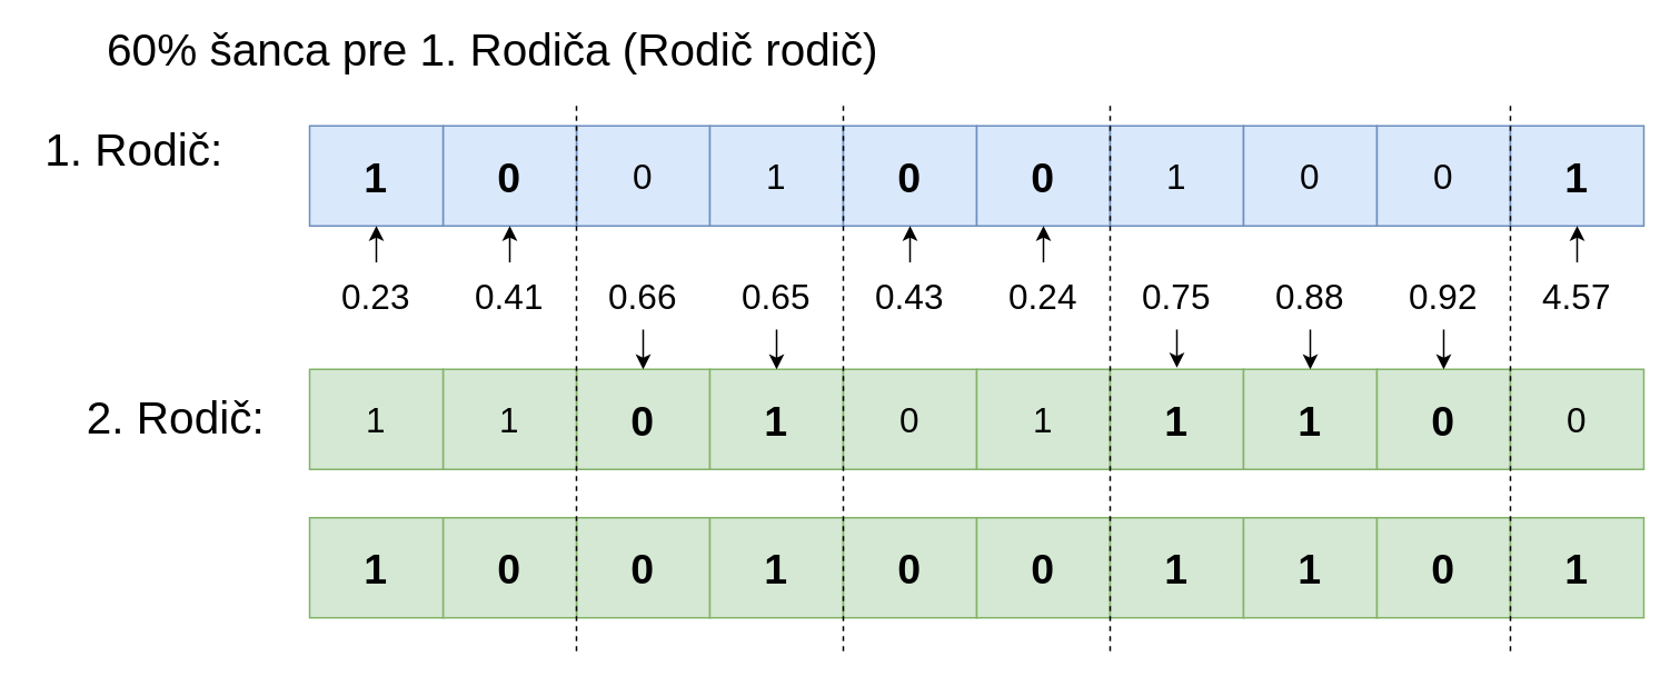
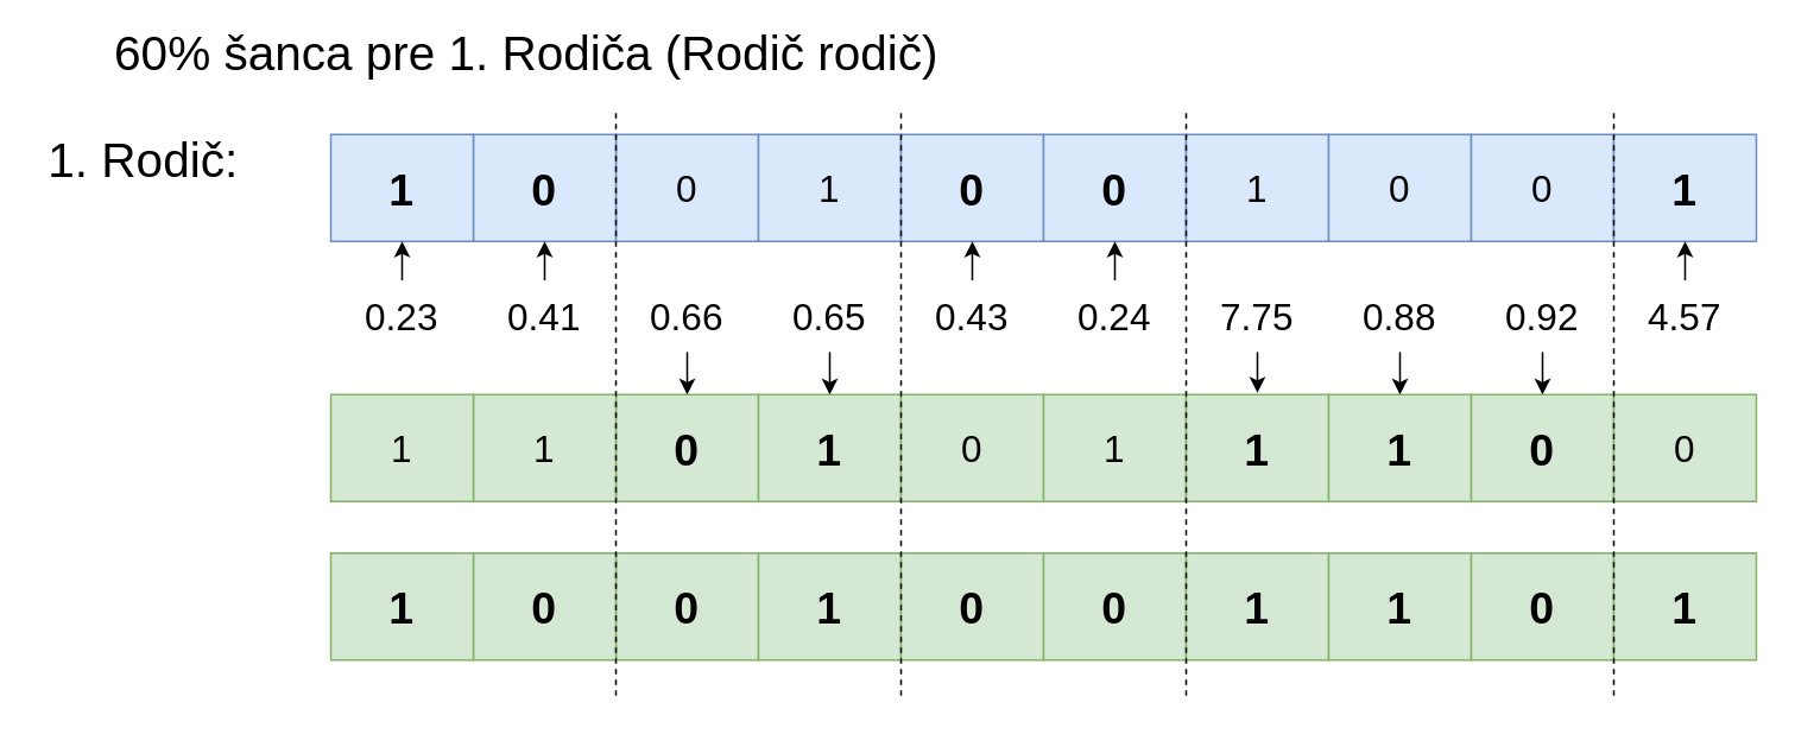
  <mxCell id="0" />
  <mxCell id="1" parent="0" />
  <mxCell id="2" value="0" style="rounded=0;whiteSpace=wrap;html=1;fillColor=#dae8fc;strokeColor=#6c8ebf;fontSize=21;fontStyle=0" parent="1" vertex="1"><mxGeometry x="345" y="75" width="80" height="60" as="geometry" /></mxCell>
  <mxCell id="3" value="1" style="rounded=0;whiteSpace=wrap;html=1;fillColor=#dae8fc;strokeColor=#6c8ebf;fontSize=21;" parent="1" vertex="1"><mxGeometry x="425" y="75" width="80" height="60" as="geometry" /></mxCell>
  <mxCell id="4" value="0" style="rounded=0;whiteSpace=wrap;html=1;fillColor=#dae8fc;strokeColor=#6c8ebf;fontSize=25;fontStyle=1" parent="1" vertex="1"><mxGeometry x="505" y="75" width="80" height="60" as="geometry" /></mxCell>
  <mxCell id="5" value="0" style="rounded=0;whiteSpace=wrap;html=1;fillColor=#dae8fc;strokeColor=#6c8ebf;fontSize=25;fontStyle=1" parent="1" vertex="1"><mxGeometry x="585" y="75" width="80" height="60" as="geometry" /></mxCell>
  <mxCell id="6" value="1" style="rounded=0;whiteSpace=wrap;html=1;fillColor=#dae8fc;strokeColor=#6c8ebf;fontSize=21;" parent="1" vertex="1"><mxGeometry x="665" y="75" width="80" height="60" as="geometry" /></mxCell>
  <mxCell id="7" value="0" style="rounded=0;whiteSpace=wrap;html=1;fillColor=#dae8fc;strokeColor=#6c8ebf;fontSize=21;" parent="1" vertex="1"><mxGeometry x="745" y="75" width="80" height="60" as="geometry" /></mxCell>
  <mxCell id="8" value="0" style="rounded=0;whiteSpace=wrap;html=1;fillColor=#dae8fc;strokeColor=#6c8ebf;fontSize=21;" parent="1" vertex="1"><mxGeometry x="825" y="75" width="80" height="60" as="geometry" /></mxCell>
  <mxCell id="9" value="1" style="rounded=0;whiteSpace=wrap;html=1;fillColor=#dae8fc;strokeColor=#6c8ebf;fontSize=25;fontStyle=1" parent="1" vertex="1"><mxGeometry x="905" y="75" width="80" height="60" as="geometry" /></mxCell>
  <mxCell id="10" value="0" style="rounded=0;whiteSpace=wrap;html=1;fillColor=#dae8fc;strokeColor=#6c8ebf;fontSize=25;fontStyle=1" parent="1" vertex="1"><mxGeometry x="265" y="75" width="80" height="60" as="geometry" /></mxCell>
  <mxCell id="11" value="1" style="rounded=0;whiteSpace=wrap;html=1;fillColor=#dae8fc;strokeColor=#6c8ebf;fontSize=25;fontStyle=1" parent="1" vertex="1"><mxGeometry x="185" y="75" width="80" height="60" as="geometry" /></mxCell>
  <mxCell id="12" value="0" style="rounded=0;whiteSpace=wrap;html=1;fillColor=#d5e8d4;strokeColor=#82b366;fontSize=25;fontStyle=1" parent="1" vertex="1"><mxGeometry x="345" y="221" width="80" height="60" as="geometry" /></mxCell>
  <mxCell id="13" value="1" style="rounded=0;whiteSpace=wrap;html=1;fillColor=#d5e8d4;strokeColor=#82b366;fontSize=25;fontStyle=1" parent="1" vertex="1"><mxGeometry x="425" y="221" width="80" height="60" as="geometry" /></mxCell>
  <mxCell id="14" value="0" style="rounded=0;whiteSpace=wrap;html=1;fillColor=#d5e8d4;strokeColor=#82b366;fontSize=21;" parent="1" vertex="1"><mxGeometry x="505" y="221" width="80" height="60" as="geometry" /></mxCell>
  <mxCell id="15" value="1" style="rounded=0;whiteSpace=wrap;html=1;fillColor=#d5e8d4;strokeColor=#82b366;fontSize=21;" parent="1" vertex="1"><mxGeometry x="585" y="221" width="80" height="60" as="geometry" /></mxCell>
  <mxCell id="16" value="1" style="rounded=0;whiteSpace=wrap;html=1;fillColor=#d5e8d4;strokeColor=#82b366;fontSize=25;fontStyle=1" parent="1" vertex="1"><mxGeometry x="665" y="221" width="80" height="60" as="geometry" /></mxCell>
  <mxCell id="17" value="1" style="rounded=0;whiteSpace=wrap;html=1;fillColor=#d5e8d4;strokeColor=#82b366;fontSize=25;fontStyle=1" parent="1" vertex="1"><mxGeometry x="745" y="221" width="80" height="60" as="geometry" /></mxCell>
  <mxCell id="18" value="0" style="rounded=0;whiteSpace=wrap;html=1;fillColor=#d5e8d4;strokeColor=#82b366;fontSize=25;fontStyle=1" parent="1" vertex="1"><mxGeometry x="825" y="221" width="80" height="60" as="geometry" /></mxCell>
  <mxCell id="19" value="0" style="rounded=0;whiteSpace=wrap;html=1;fillColor=#d5e8d4;strokeColor=#82b366;fontSize=21;" parent="1" vertex="1"><mxGeometry x="905" y="221" width="80" height="60" as="geometry" /></mxCell>
  <mxCell id="20" value="1" style="rounded=0;whiteSpace=wrap;html=1;fillColor=#d5e8d4;strokeColor=#82b366;fontSize=21;fontStyle=0" parent="1" vertex="1"><mxGeometry x="265" y="221" width="80" height="60" as="geometry" /></mxCell>
  <mxCell id="21" value="1" style="rounded=0;whiteSpace=wrap;html=1;fillColor=#d5e8d4;strokeColor=#82b366;fontSize=21;" parent="1" vertex="1"><mxGeometry x="185" y="221" width="80" height="60" as="geometry" /></mxCell>
  <mxCell id="22" style="edgeStyle=orthogonalEdgeStyle;rounded=0;orthogonalLoop=1;jettySize=auto;html=1;entryX=0.5;entryY=0;entryDx=0;entryDy=0;fontSize=21;" parent="1" source="23" target="12" edge="1"><mxGeometry relative="1" as="geometry" /></mxCell>
  <mxCell id="23" value="0.66" style="rounded=0;whiteSpace=wrap;html=1;fontSize=21;gradientColor=none;fillColor=#ffffff;strokeColor=none;" parent="1" vertex="1"><mxGeometry x="345" y="157" width="80" height="40" as="geometry" /></mxCell>
  <mxCell id="24" style="edgeStyle=orthogonalEdgeStyle;rounded=0;orthogonalLoop=1;jettySize=auto;html=1;entryX=0.5;entryY=0;entryDx=0;entryDy=0;fontSize=21;" parent="1" source="25" target="13" edge="1"><mxGeometry relative="1" as="geometry" /></mxCell>
  <mxCell id="25" value="0.65" style="rounded=0;whiteSpace=wrap;html=1;fontSize=21;gradientColor=none;fillColor=#ffffff;strokeColor=none;" parent="1" vertex="1"><mxGeometry x="425" y="157" width="80" height="40" as="geometry" /></mxCell>
  <mxCell id="26" style="edgeStyle=orthogonalEdgeStyle;rounded=0;orthogonalLoop=1;jettySize=auto;html=1;fontSize=21;" parent="1" source="27" target="4" edge="1"><mxGeometry relative="1" as="geometry" /></mxCell>
  <mxCell id="27" value="0.43" style="rounded=0;whiteSpace=wrap;html=1;fontSize=21;gradientColor=none;fillColor=#ffffff;strokeColor=none;" parent="1" vertex="1"><mxGeometry x="505" y="157" width="80" height="40" as="geometry" /></mxCell>
  <mxCell id="28" style="edgeStyle=orthogonalEdgeStyle;rounded=0;orthogonalLoop=1;jettySize=auto;html=1;fontSize=21;" parent="1" source="29" target="5" edge="1"><mxGeometry relative="1" as="geometry" /></mxCell>
  <mxCell id="29" value="0.24" style="rounded=0;whiteSpace=wrap;html=1;fontSize=21;gradientColor=none;fillColor=#ffffff;strokeColor=none;" parent="1" vertex="1"><mxGeometry x="585" y="157" width="80" height="40" as="geometry" /></mxCell>
  <mxCell id="30" style="edgeStyle=orthogonalEdgeStyle;rounded=0;orthogonalLoop=1;jettySize=auto;html=1;fontSize=21;" parent="1" source="31" edge="1"><mxGeometry relative="1" as="geometry"><mxPoint x="705" y="220" as="targetPoint" /></mxGeometry></mxCell>
- <mxCell id="31" value="0.75" style="rounded=0;whiteSpace=wrap;html=1;fontSize=21;gradientColor=none;fillColor=#ffffff;strokeColor=none;" parent="1" vertex="1"><mxGeometry x="665" y="157" width="80" height="40" as="geometry" /></mxCell>
+ <mxCell id="31" value="7.75" style="rounded=0;whiteSpace=wrap;html=1;fontSize=21;gradientColor=none;fillColor=#ffffff;strokeColor=none;" parent="1" vertex="1"><mxGeometry x="665" y="157" width="80" height="40" as="geometry" /></mxCell>
  <mxCell id="32" style="edgeStyle=orthogonalEdgeStyle;rounded=0;orthogonalLoop=1;jettySize=auto;html=1;fontSize=21;" parent="1" source="33" target="17" edge="1"><mxGeometry relative="1" as="geometry" /></mxCell>
  <mxCell id="33" value="0.88" style="rounded=0;whiteSpace=wrap;html=1;fontSize=21;gradientColor=none;fillColor=#ffffff;strokeColor=none;" parent="1" vertex="1"><mxGeometry x="745" y="157" width="80" height="40" as="geometry" /></mxCell>
  <mxCell id="34" style="edgeStyle=orthogonalEdgeStyle;rounded=0;orthogonalLoop=1;jettySize=auto;html=1;entryX=0.5;entryY=0;entryDx=0;entryDy=0;fontSize=21;" parent="1" source="35" target="18" edge="1"><mxGeometry relative="1" as="geometry" /></mxCell>
  <mxCell id="35" value="0.92" style="rounded=0;whiteSpace=wrap;html=1;fontSize=21;gradientColor=none;fillColor=#ffffff;strokeColor=none;" parent="1" vertex="1"><mxGeometry x="825" y="157" width="80" height="40" as="geometry" /></mxCell>
  <mxCell id="36" style="edgeStyle=orthogonalEdgeStyle;rounded=0;orthogonalLoop=1;jettySize=auto;html=1;fontSize=21;" parent="1" source="37" target="9" edge="1"><mxGeometry relative="1" as="geometry"><mxPoint x="945" y="236" as="targetPoint" /></mxGeometry></mxCell>
  <mxCell id="37" value="4.57" style="rounded=0;whiteSpace=wrap;html=1;fontSize=21;gradientColor=none;fillColor=#ffffff;strokeColor=none;" parent="1" vertex="1"><mxGeometry x="905" y="157" width="80" height="40" as="geometry" /></mxCell>
  <mxCell id="38" style="edgeStyle=orthogonalEdgeStyle;rounded=0;orthogonalLoop=1;jettySize=auto;html=1;fontSize=21;" parent="1" source="39" target="10" edge="1"><mxGeometry relative="1" as="geometry" /></mxCell>
  <mxCell id="39" value="0.41" style="rounded=0;whiteSpace=wrap;html=1;fontSize=21;gradientColor=none;fillColor=#ffffff;strokeColor=none;" parent="1" vertex="1"><mxGeometry x="265" y="157" width="80" height="40" as="geometry" /></mxCell>
  <mxCell id="40" style="edgeStyle=orthogonalEdgeStyle;rounded=0;orthogonalLoop=1;jettySize=auto;html=1;entryX=0.5;entryY=1;entryDx=0;entryDy=0;fontSize=21;" parent="1" source="41" target="11" edge="1"><mxGeometry relative="1" as="geometry" /></mxCell>
  <mxCell id="41" value="0.23" style="rounded=0;whiteSpace=wrap;html=1;fontSize=21;gradientColor=none;fillColor=#ffffff;strokeColor=none;" parent="1" vertex="1"><mxGeometry x="185" y="157" width="80" height="40" as="geometry" /></mxCell>
  <mxCell id="42" value="0" style="rounded=0;whiteSpace=wrap;html=1;fillColor=#d5e8d4;strokeColor=#82b366;fontSize=25;fontStyle=1" parent="1" vertex="1"><mxGeometry x="345" y="310" width="80" height="60" as="geometry" /></mxCell>
  <mxCell id="43" value="1" style="rounded=0;whiteSpace=wrap;html=1;fillColor=#d5e8d4;strokeColor=#82b366;fontSize=25;fontStyle=1" parent="1" vertex="1"><mxGeometry x="425" y="310" width="80" height="60" as="geometry" /></mxCell>
  <mxCell id="44" value="0" style="rounded=0;whiteSpace=wrap;html=1;fillColor=#d5e8d4;strokeColor=#82b366;fontSize=25;fontStyle=1" parent="1" vertex="1"><mxGeometry x="505" y="310" width="80" height="60" as="geometry" /></mxCell>
  <mxCell id="45" value="0" style="rounded=0;whiteSpace=wrap;html=1;fillColor=#d5e8d4;strokeColor=#82b366;fontSize=25;fontStyle=1" parent="1" vertex="1"><mxGeometry x="585" y="310" width="80" height="60" as="geometry" /></mxCell>
  <mxCell id="46" value="1" style="rounded=0;whiteSpace=wrap;html=1;fillColor=#d5e8d4;strokeColor=#82b366;fontSize=25;fontStyle=1" parent="1" vertex="1"><mxGeometry x="665" y="310" width="80" height="60" as="geometry" /></mxCell>
  <mxCell id="47" value="1" style="rounded=0;whiteSpace=wrap;html=1;fillColor=#d5e8d4;strokeColor=#82b366;fontSize=25;fontStyle=1" parent="1" vertex="1"><mxGeometry x="745" y="310" width="80" height="60" as="geometry" /></mxCell>
  <mxCell id="48" value="0" style="rounded=0;whiteSpace=wrap;html=1;fillColor=#d5e8d4;strokeColor=#82b366;fontSize=25;fontStyle=1" parent="1" vertex="1"><mxGeometry x="825" y="310" width="80" height="60" as="geometry" /></mxCell>
  <mxCell id="49" value="1" style="rounded=0;whiteSpace=wrap;html=1;fillColor=#d5e8d4;strokeColor=#82b366;fontSize=25;fontStyle=1" parent="1" vertex="1"><mxGeometry x="905" y="310" width="80" height="60" as="geometry" /></mxCell>
  <mxCell id="50" value="0" style="rounded=0;whiteSpace=wrap;html=1;fillColor=#d5e8d4;strokeColor=#82b366;fontSize=25;fontStyle=1" parent="1" vertex="1"><mxGeometry x="265" y="310" width="80" height="60" as="geometry" /></mxCell>
  <mxCell id="51" value="1" style="rounded=0;whiteSpace=wrap;html=1;fillColor=#d5e8d4;strokeColor=#82b366;fontSize=25;fontStyle=1" parent="1" vertex="1"><mxGeometry x="185" y="310" width="80" height="60" as="geometry" /></mxCell>
  <mxCell id="52" value="" style="endArrow=none;dashed=1;html=1;fontSize=21;" parent="1" edge="1"><mxGeometry width="50" height="50" relative="1" as="geometry"><mxPoint x="345" y="390" as="sourcePoint" /><mxPoint x="345" y="60" as="targetPoint" /></mxGeometry></mxCell>
  <mxCell id="53" value="" style="endArrow=none;dashed=1;html=1;fontSize=21;" parent="1" edge="1"><mxGeometry width="50" height="50" relative="1" as="geometry"><mxPoint x="505" y="390" as="sourcePoint" /><mxPoint x="505" y="60" as="targetPoint" /></mxGeometry></mxCell>
  <mxCell id="54" value="" style="endArrow=none;dashed=1;html=1;fontSize=21;" parent="1" edge="1"><mxGeometry width="50" height="50" relative="1" as="geometry"><mxPoint x="665" y="390" as="sourcePoint" /><mxPoint x="665" y="60" as="targetPoint" /></mxGeometry></mxCell>
  <mxCell id="55" value="" style="endArrow=none;dashed=1;html=1;fontSize=21;" parent="1" edge="1"><mxGeometry width="50" height="50" relative="1" as="geometry"><mxPoint x="905" y="390" as="sourcePoint" /><mxPoint x="905" y="60" as="targetPoint" /></mxGeometry></mxCell>
  <mxCell id="56" value="1. Rodič:" style="text;html=1;strokeColor=none;fillColor=none;align=center;verticalAlign=middle;whiteSpace=wrap;rounded=0;fontSize=27;" parent="1" vertex="1"><mxGeometry x="20" y="80" width="120" height="20" as="geometry" /></mxCell>
- <mxCell id="57" value="2. Rodič:" style="text;html=1;strokeColor=none;fillColor=none;align=center;verticalAlign=middle;whiteSpace=wrap;rounded=0;fontSize=27;" parent="1" vertex="1"><mxGeometry x="45" y="241" width="120" height="20" as="geometry" /></mxCell>
  <mxCell id="58" value="60% šanca pre 1. Rodiča (Rodič rodič)" style="text;html=1;strokeColor=none;fillColor=none;align=center;verticalAlign=middle;whiteSpace=wrap;rounded=0;fontSize=27;" parent="1" vertex="1"><mxGeometry x="35" y="20" width="520" height="20" as="geometry" /></mxCell>
